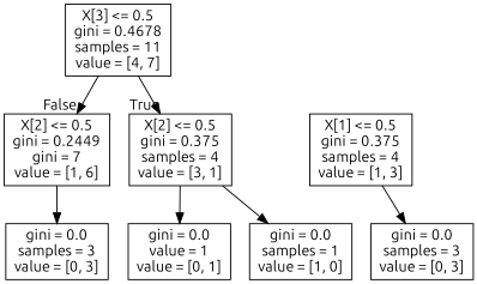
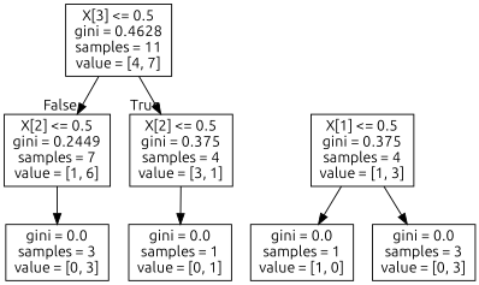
  digraph {
    fontname=Ubuntu
    node [fontname=Ubuntu shape=box]
    edge [fontname=Ubuntu]
-   n1 [label="X[3] <= 0.5\ngini = 0.4678\nsamples = 11\nvalue = [4, 7]"]
+   n1 [label="X[3] <= 0.5\ngini = 0.4628\nsamples = 11\nvalue = [4, 7]"]
    n2 [label="X[2] <= 0.5\ngini = 0.375\nsamples = 4\nvalue = [3, 1]"]
-   n3 [label="X[2] <= 0.5\ngini = 0.2449\ngini = 7\nvalue = [1, 6]"]
-   n4 [label="gini = 0.0\nvalue = 1\nvalue = [0, 1]"]
+   n3 [label="X[2] <= 0.5\ngini = 0.2449\nsamples = 7\nvalue = [1, 6]"]
+   n4 [label="gini = 0.0\nsamples = 1\nvalue = [0, 1]"]
    n5 [label="gini = 0.0\nsamples = 3\nvalue = [0, 3]"]
    n6 [label="X[1] <= 0.5\ngini = 0.375\nsamples = 4\nvalue = [1, 3]"]
    n7 [label="gini = 0.0\nsamples = 1\nvalue = [1, 0]"]
    n8 [label="gini = 0.0\nsamples = 3\nvalue = [0, 3]"]
    n1 -> n2 [headlabel=True labelangle=45 labeldistance=2.5]
    n1 -> n3 [headlabel=False labelangle=-45 labeldistance=2.5]
    n2 -> n4
    n3 -> n5
-   n2 -> n7
+   n6 -> n7
    n6 -> n8
  }
